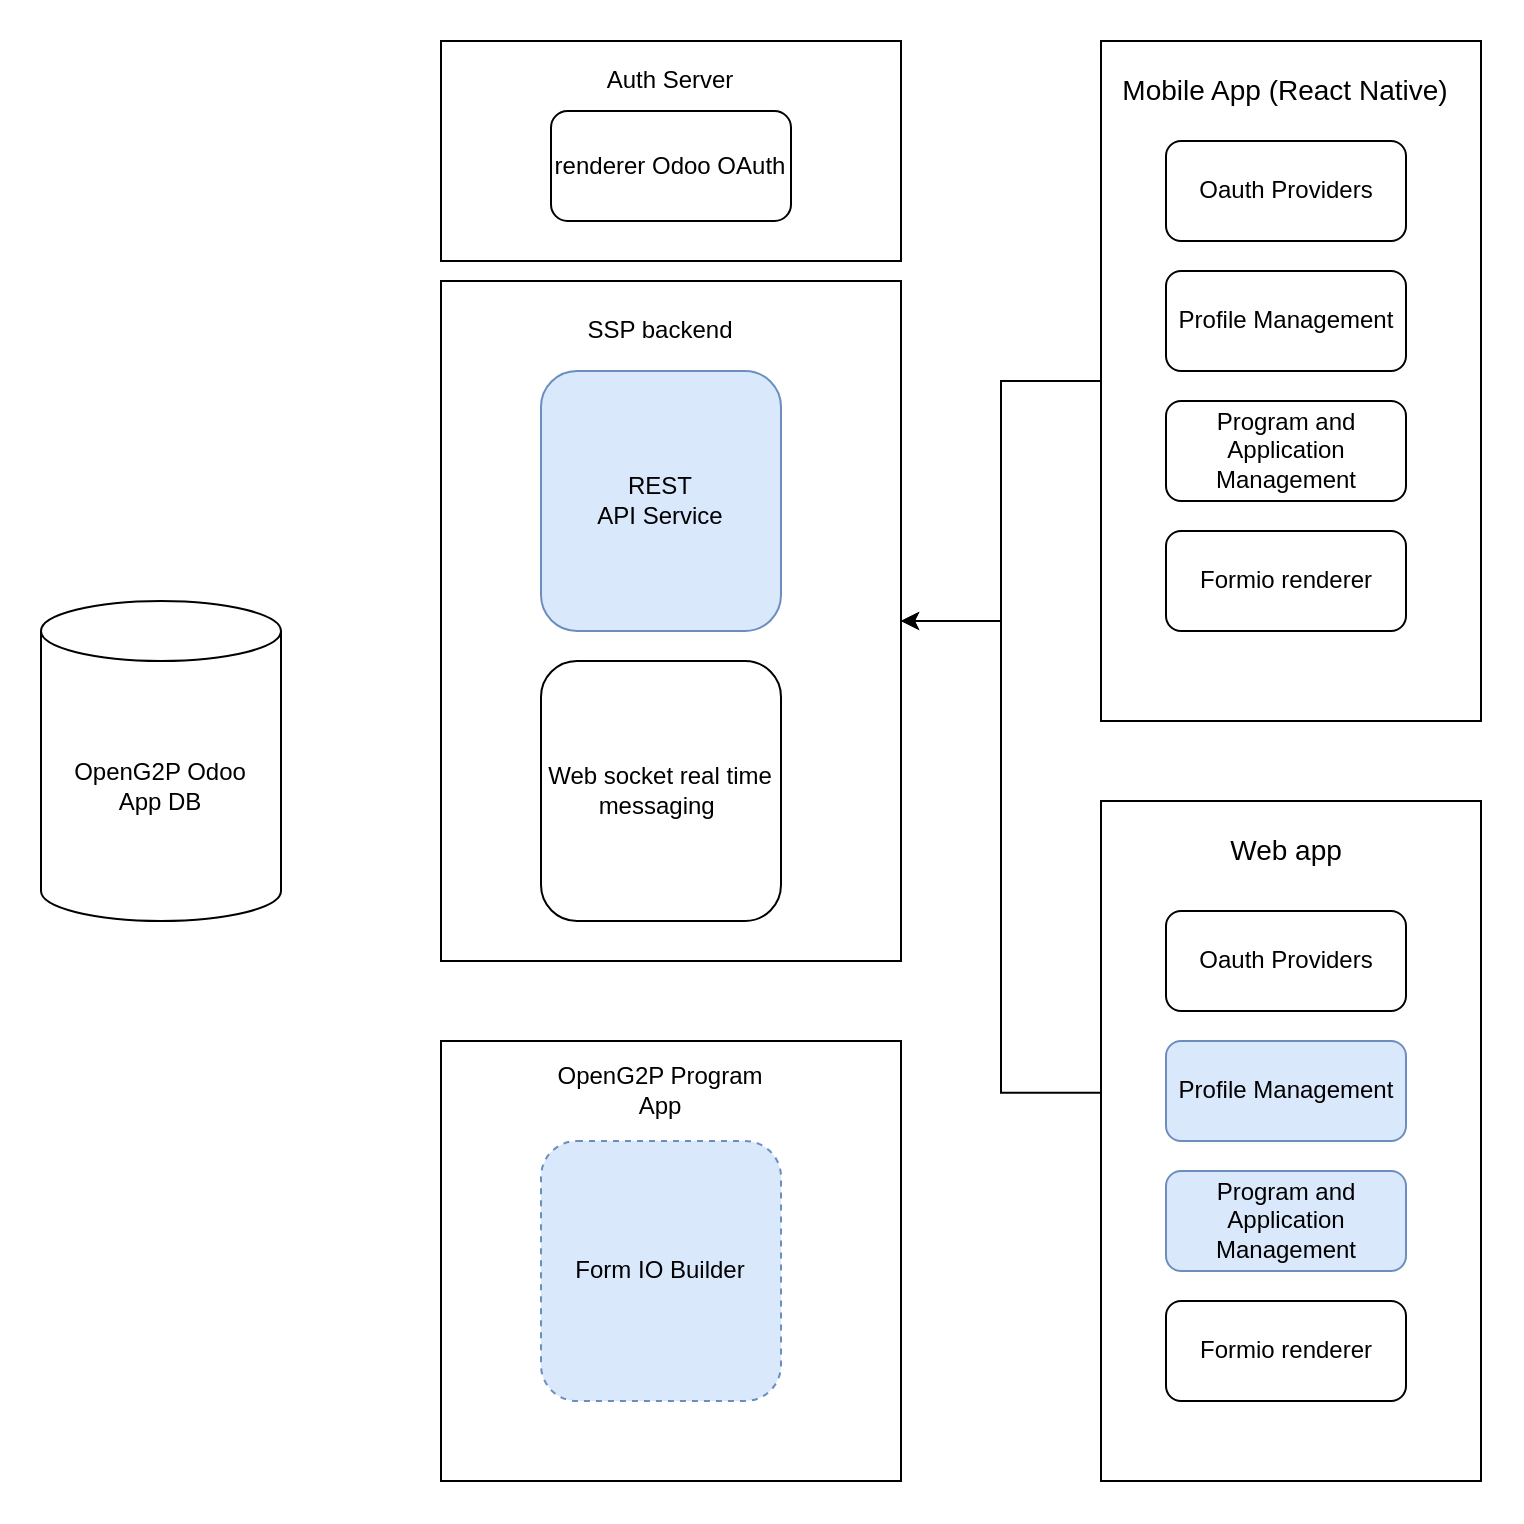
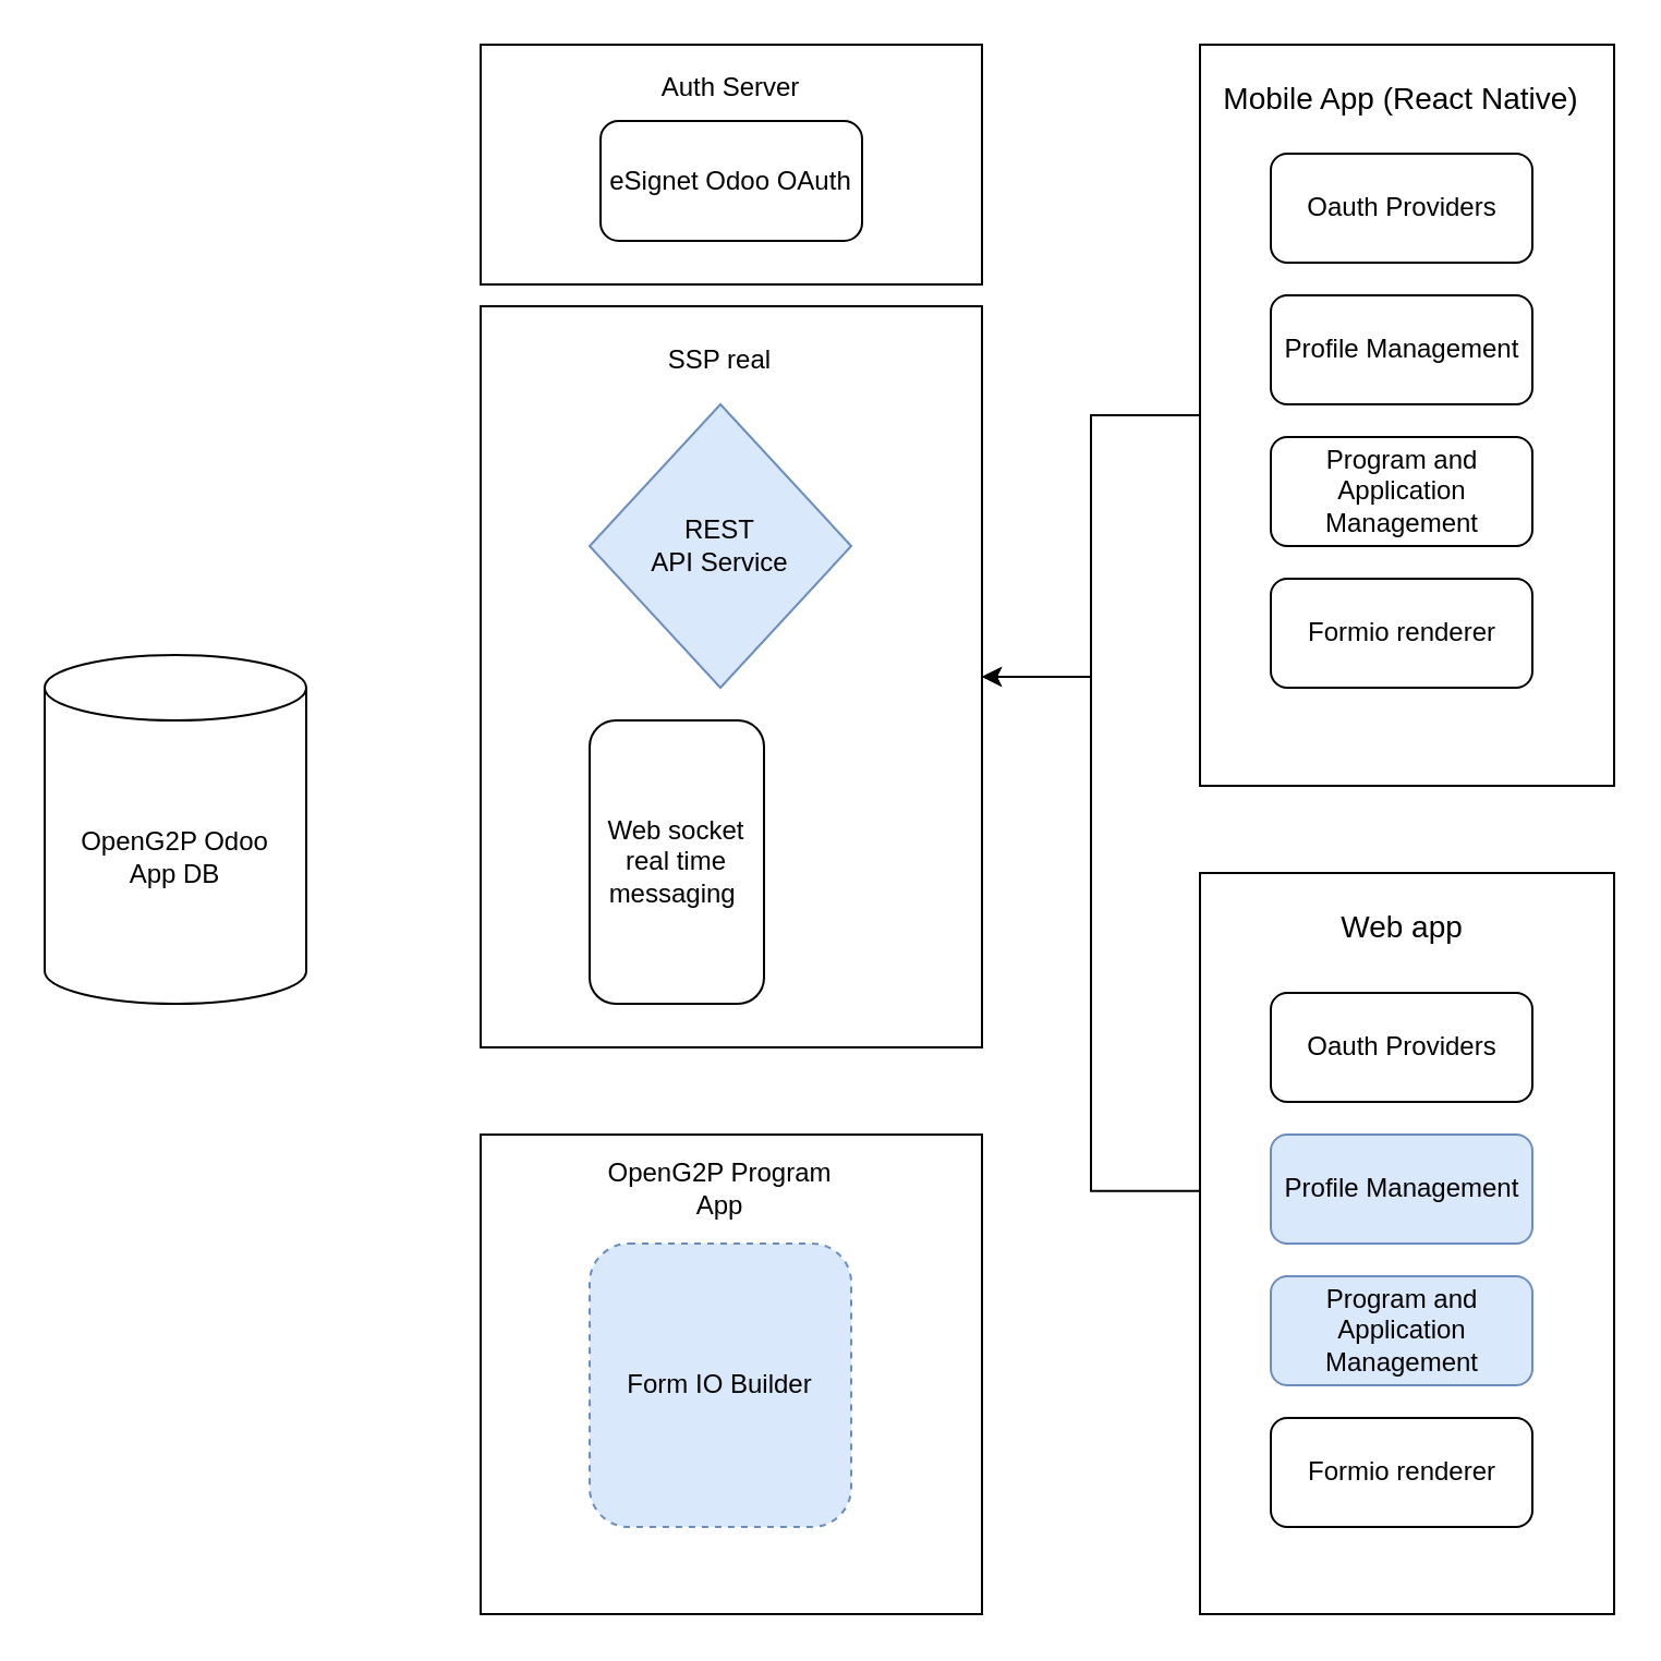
  <mxCell id="0" />
  <mxCell id="1" parent="0" />
  <mxCell id="2" value="" style="rounded=0;whiteSpace=wrap;html=1;" parent="1" vertex="1"><mxGeometry x="220" y="140" width="230" height="340" as="geometry" /></mxCell>
  <mxCell id="3" value="" style="edgeStyle=orthogonalEdgeStyle;rounded=0;orthogonalLoop=1;jettySize=auto;html=1;" edge="1" parent="1" source="4" target="2"><mxGeometry relative="1" as="geometry" /></mxCell>
  <mxCell id="4" value="" style="rounded=0;whiteSpace=wrap;html=1;" parent="1" vertex="1"><mxGeometry x="550" y="20" width="190" height="340" as="geometry" /></mxCell>
  <mxCell id="5" value="" style="rounded=0;whiteSpace=wrap;html=1;" parent="1" vertex="1"><mxGeometry x="550" y="400" width="190" height="340" as="geometry" /></mxCell>
  <mxCell id="6" value="OpenG2P Odoo &lt;br&gt;App DB" style="shape=cylinder3;whiteSpace=wrap;html=1;boundedLbl=1;backgroundOutline=1;size=15;" parent="1" vertex="1"><mxGeometry x="20" y="300" width="120" height="160" as="geometry" /></mxCell>
- <mxCell id="7" value="REST &lt;br&gt;API Service" style="rounded=1;whiteSpace=wrap;html=1;fillColor=#dae8fc;strokeColor=#6c8ebf;" parent="1" vertex="1"><mxGeometry x="270" y="185" width="120" height="130" as="geometry" /></mxCell>
- <mxCell id="8" value="Web socket real time messaging&amp;nbsp;" style="rounded=1;whiteSpace=wrap;html=1;" parent="1" vertex="1"><mxGeometry x="270" y="330" width="120" height="130" as="geometry" /></mxCell>
+ <mxCell id="7" value="REST &lt;br&gt;API Service" style="rhombus;whiteSpace=wrap;html=1;fillColor=#dae8fc;strokeColor=#6c8ebf;" parent="1" vertex="1"><mxGeometry x="270" y="185" width="120" height="130" as="geometry" /></mxCell>
+ <mxCell id="8" value="Web socket real time messaging&amp;nbsp;" style="rounded=1;whiteSpace=wrap;html=1;" parent="1" vertex="1"><mxGeometry x="270" y="330" width="80" height="130" as="geometry" /></mxCell>
  <mxCell id="9" value="Mobile App (React Native)" style="text;html=1;strokeColor=none;fillColor=none;align=center;verticalAlign=middle;whiteSpace=wrap;rounded=0;fontSize=14;" parent="1" vertex="1"><mxGeometry x="560" y="30" width="165" height="30" as="geometry" /></mxCell>
  <mxCell id="10" value="Web app" style="text;html=1;strokeColor=none;fillColor=none;align=center;verticalAlign=middle;whiteSpace=wrap;rounded=0;fontSize=14;" parent="1" vertex="1"><mxGeometry x="612.5" y="410" width="60" height="30" as="geometry" /></mxCell>
  <mxCell id="11" value="Formio renderer" style="rounded=1;whiteSpace=wrap;html=1;" parent="1" vertex="1"><mxGeometry x="582.5" y="265" width="120" height="50" as="geometry" /></mxCell>
- <mxCell id="12" value="SSP backend" style="text;html=1;strokeColor=none;fillColor=none;align=center;verticalAlign=middle;whiteSpace=wrap;rounded=0;" vertex="1" parent="1"><mxGeometry x="290" y="150" width="80" height="30" as="geometry" /></mxCell>
+ <mxCell id="12" value="SSP real" style="text;html=1;strokeColor=none;fillColor=none;align=center;verticalAlign=middle;whiteSpace=wrap;rounded=0;" vertex="1" parent="1"><mxGeometry x="290" y="150" width="80" height="30" as="geometry" /></mxCell>
  <mxCell id="13" value="" style="rounded=0;whiteSpace=wrap;html=1;" vertex="1" parent="1"><mxGeometry x="220" y="520" width="230" height="220" as="geometry" /></mxCell>
  <mxCell id="14" value="Form IO Builder" style="rounded=1;whiteSpace=wrap;html=1;fillColor=#dae8fc;strokeColor=#6c8ebf;dashed=1;" vertex="1" parent="1"><mxGeometry x="270" y="570" width="120" height="130" as="geometry" /></mxCell>
  <mxCell id="15" value="OpenG2P Program App" style="text;html=1;strokeColor=none;fillColor=none;align=center;verticalAlign=middle;whiteSpace=wrap;rounded=0;" vertex="1" parent="1"><mxGeometry x="270" y="530" width="120" height="30" as="geometry" /></mxCell>
  <mxCell id="16" value="" style="rounded=0;whiteSpace=wrap;html=1;" vertex="1" parent="1"><mxGeometry x="220" y="20" width="230" height="110" as="geometry" /></mxCell>
- <mxCell id="17" value="renderer Odoo OAuth" style="rounded=1;whiteSpace=wrap;html=1;" vertex="1" parent="1"><mxGeometry x="275" y="55" width="120" height="55" as="geometry" /></mxCell>
+ <mxCell id="17" value="eSignet Odoo OAuth" style="rounded=1;whiteSpace=wrap;html=1;" vertex="1" parent="1"><mxGeometry x="275" y="55" width="120" height="55" as="geometry" /></mxCell>
  <mxCell id="18" value="Auth Server" style="text;html=1;strokeColor=none;fillColor=none;align=center;verticalAlign=middle;whiteSpace=wrap;rounded=0;" vertex="1" parent="1"><mxGeometry x="295" y="25" width="80" height="30" as="geometry" /></mxCell>
  <mxCell id="19" value="Oauth Providers" style="rounded=1;whiteSpace=wrap;html=1;" vertex="1" parent="1"><mxGeometry x="582.5" y="70" width="120" height="50" as="geometry" /></mxCell>
  <mxCell id="20" value="Profile Management" style="rounded=1;whiteSpace=wrap;html=1;" vertex="1" parent="1"><mxGeometry x="582.5" y="135" width="120" height="50" as="geometry" /></mxCell>
  <mxCell id="21" value="Program and Application Management" style="rounded=1;whiteSpace=wrap;html=1;" vertex="1" parent="1"><mxGeometry x="582.5" y="200" width="120" height="50" as="geometry" /></mxCell>
  <mxCell id="22" value="Formio renderer" style="rounded=1;whiteSpace=wrap;html=1;" vertex="1" parent="1"><mxGeometry x="582.5" y="650" width="120" height="50" as="geometry" /></mxCell>
  <mxCell id="23" value="Oauth Providers" style="rounded=1;whiteSpace=wrap;html=1;" vertex="1" parent="1"><mxGeometry x="582.5" y="455" width="120" height="50" as="geometry" /></mxCell>
  <mxCell id="24" value="Profile Management" style="rounded=1;whiteSpace=wrap;html=1;fillColor=#dae8fc;strokeColor=#6c8ebf;" vertex="1" parent="1"><mxGeometry x="582.5" y="520" width="120" height="50" as="geometry" /></mxCell>
  <mxCell id="25" value="Program and Application Management" style="rounded=1;whiteSpace=wrap;html=1;fillColor=#dae8fc;strokeColor=#6c8ebf;" vertex="1" parent="1"><mxGeometry x="582.5" y="585" width="120" height="50" as="geometry" /></mxCell>
  <mxCell id="26" value="" style="edgeStyle=orthogonalEdgeStyle;rounded=0;orthogonalLoop=1;jettySize=auto;html=1;entryX=1;entryY=0.5;entryDx=0;entryDy=0;exitX=0;exitY=0.429;exitDx=0;exitDy=0;exitPerimeter=0;" edge="1" parent="1" source="5" target="2"><mxGeometry relative="1" as="geometry"><mxPoint x="560" y="350" as="sourcePoint" /><mxPoint x="460" y="470" as="targetPoint" /></mxGeometry></mxCell>
